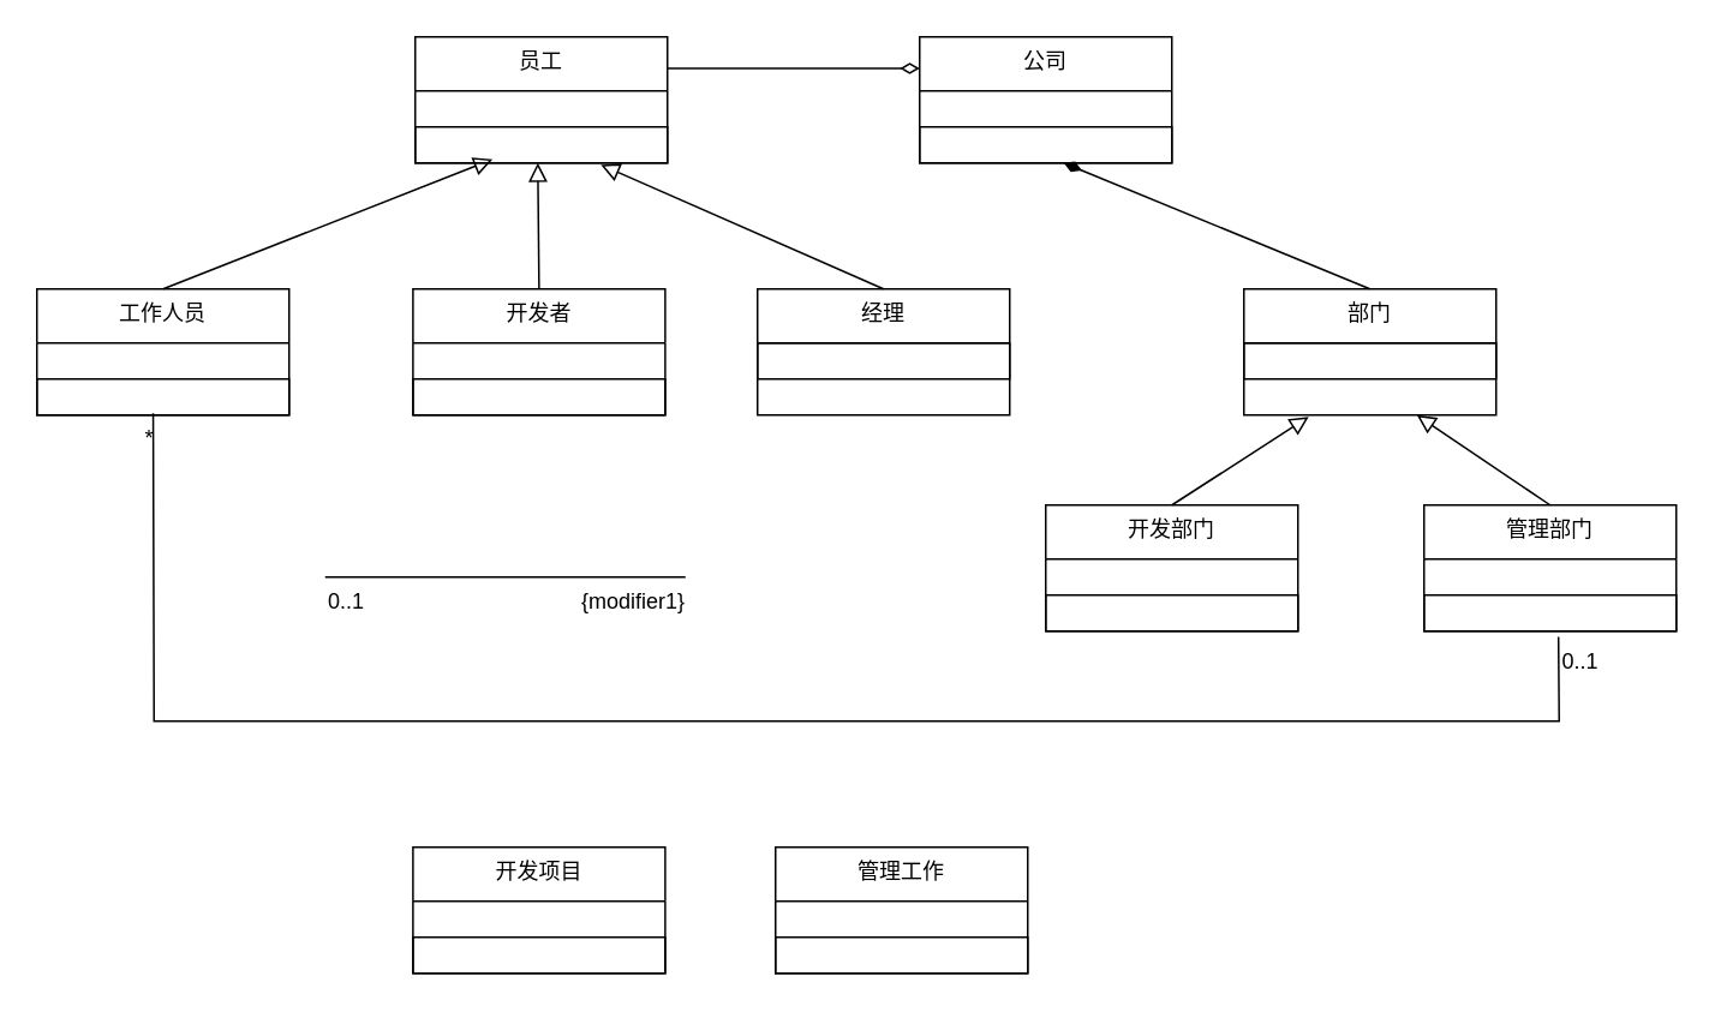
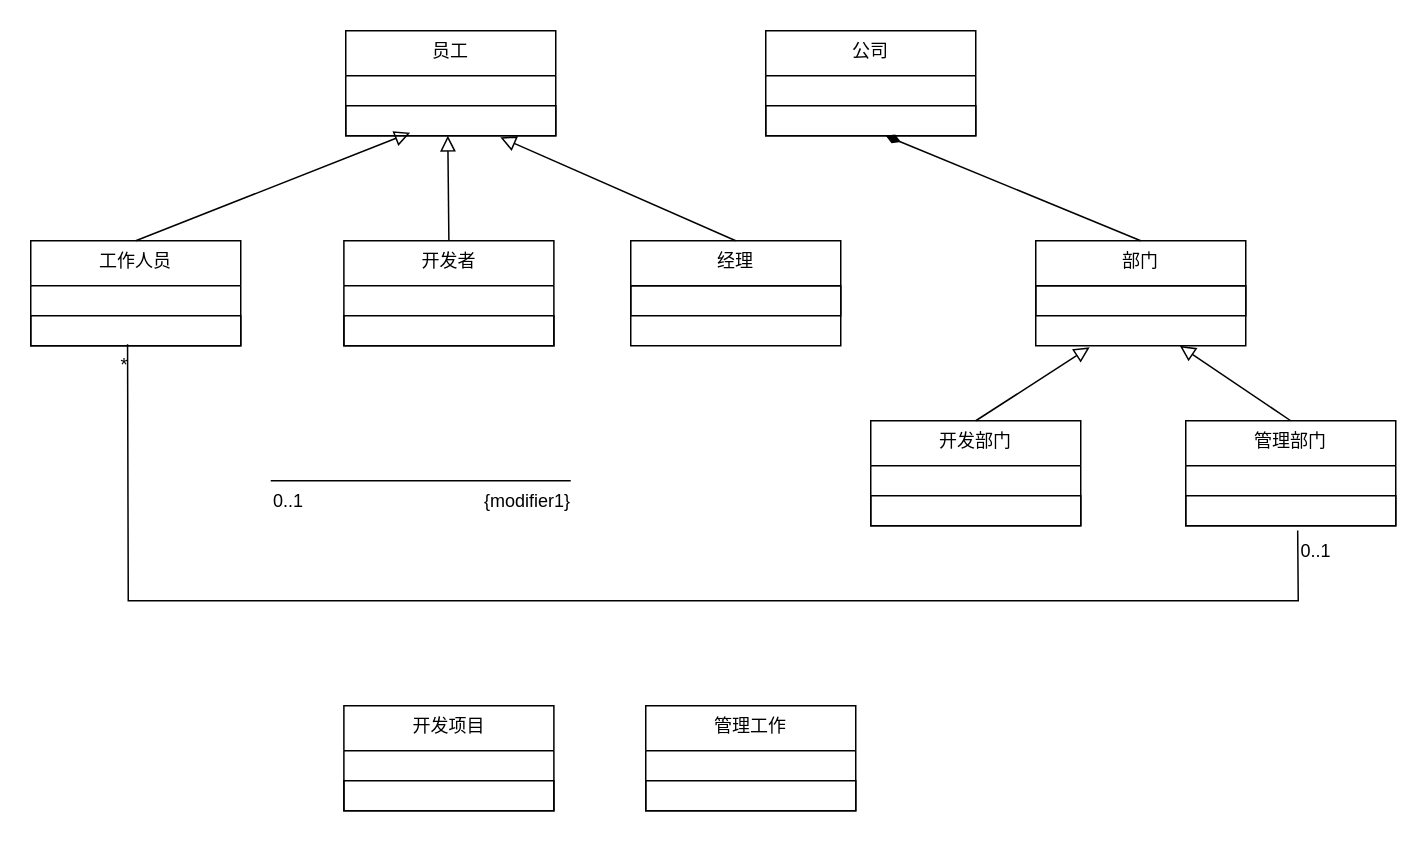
  <mxCell id="0" />
  <mxCell id="1" parent="0" />
  <mxCell id="2" value="员工" style="swimlane;fontStyle=0;align=center;verticalAlign=top;childLayout=stackLayout;horizontal=1;startSize=30;horizontalStack=0;resizeParent=1;resizeParentMax=0;resizeLast=0;collapsible=0;marginBottom=0;html=1;whiteSpace=wrap;" parent="1" vertex="1"><mxGeometry x="230" y="20" width="140" height="70" as="geometry" /></mxCell>
  <mxCell id="3" value="&amp;nbsp;" style="text;html=1;strokeColor=none;fillColor=none;align=center;verticalAlign=middle;spacingLeft=4;spacingRight=4;overflow=hidden;rotatable=0;points=[[0,0.5],[1,0.5]];portConstraint=eastwest;whiteSpace=wrap;" parent="2" vertex="1"><mxGeometry y="30" width="140" height="20" as="geometry" /></mxCell>
  <mxCell id="4" value="&amp;nbsp;" style="text;html=1;strokeColor=default;fillColor=none;align=left;verticalAlign=middle;spacingLeft=4;spacingRight=4;overflow=hidden;rotatable=0;points=[[0,0.5],[1,0.5]];portConstraint=eastwest;whiteSpace=wrap;" parent="2" vertex="1"><mxGeometry y="50" width="140" height="20" as="geometry" /></mxCell>
  <mxCell id="5" value="公司" style="swimlane;fontStyle=0;align=center;verticalAlign=top;childLayout=stackLayout;horizontal=1;startSize=30;horizontalStack=0;resizeParent=1;resizeParentMax=0;resizeLast=0;collapsible=0;marginBottom=0;html=1;whiteSpace=wrap;" parent="1" vertex="1"><mxGeometry x="510" y="20" width="140" height="70" as="geometry" /></mxCell>
  <mxCell id="6" value="&amp;nbsp;" style="text;html=1;strokeColor=none;fillColor=none;align=center;verticalAlign=middle;spacingLeft=4;spacingRight=4;overflow=hidden;rotatable=0;points=[[0,0.5],[1,0.5]];portConstraint=eastwest;whiteSpace=wrap;" parent="5" vertex="1"><mxGeometry y="30" width="140" height="20" as="geometry" /></mxCell>
  <mxCell id="7" value="&amp;nbsp;" style="text;html=1;strokeColor=default;fillColor=none;align=left;verticalAlign=middle;spacingLeft=4;spacingRight=4;overflow=hidden;rotatable=0;points=[[0,0.5],[1,0.5]];portConstraint=eastwest;whiteSpace=wrap;" parent="5" vertex="1"><mxGeometry y="50" width="140" height="20" as="geometry" /></mxCell>
  <mxCell id="8" value="开发项目" style="swimlane;fontStyle=0;align=center;verticalAlign=top;childLayout=stackLayout;horizontal=1;startSize=30;horizontalStack=0;resizeParent=1;resizeParentMax=0;resizeLast=0;collapsible=0;marginBottom=0;html=1;whiteSpace=wrap;" parent="1" vertex="1"><mxGeometry x="228.76" y="470" width="140" height="70" as="geometry" /></mxCell>
  <mxCell id="9" value="&amp;nbsp;" style="text;html=1;strokeColor=none;fillColor=none;align=center;verticalAlign=middle;spacingLeft=4;spacingRight=4;overflow=hidden;rotatable=0;points=[[0,0.5],[1,0.5]];portConstraint=eastwest;whiteSpace=wrap;" parent="8" vertex="1"><mxGeometry y="30" width="140" height="20" as="geometry" /></mxCell>
  <mxCell id="10" value="&amp;nbsp;" style="text;html=1;strokeColor=default;fillColor=none;align=left;verticalAlign=middle;spacingLeft=4;spacingRight=4;overflow=hidden;rotatable=0;points=[[0,0.5],[1,0.5]];portConstraint=eastwest;whiteSpace=wrap;" parent="8" vertex="1"><mxGeometry y="50" width="140" height="20" as="geometry" /></mxCell>
  <mxCell id="11" value="部门" style="swimlane;fontStyle=0;align=center;verticalAlign=top;childLayout=stackLayout;horizontal=1;startSize=30;horizontalStack=0;resizeParent=1;resizeParentMax=0;resizeLast=0;collapsible=0;marginBottom=0;html=1;whiteSpace=wrap;" parent="1" vertex="1"><mxGeometry x="690" y="160" width="140" height="70" as="geometry" /></mxCell>
  <mxCell id="12" value="&amp;nbsp;" style="text;html=1;strokeColor=default;fillColor=none;align=center;verticalAlign=middle;spacingLeft=4;spacingRight=4;overflow=hidden;rotatable=0;points=[[0,0.5],[1,0.5]];portConstraint=eastwest;whiteSpace=wrap;" parent="11" vertex="1"><mxGeometry y="30" width="140" height="20" as="geometry" /></mxCell>
  <mxCell id="13" value="&amp;nbsp;" style="text;html=1;strokeColor=none;fillColor=none;align=left;verticalAlign=middle;spacingLeft=4;spacingRight=4;overflow=hidden;rotatable=0;points=[[0,0.5],[1,0.5]];portConstraint=eastwest;whiteSpace=wrap;" parent="11" vertex="1"><mxGeometry y="50" width="140" height="20" as="geometry" /></mxCell>
  <mxCell id="14" value="工作人员" style="swimlane;fontStyle=0;align=center;verticalAlign=top;childLayout=stackLayout;horizontal=1;startSize=30;horizontalStack=0;resizeParent=1;resizeParentMax=0;resizeLast=0;collapsible=0;marginBottom=0;html=1;whiteSpace=wrap;" parent="1" vertex="1"><mxGeometry x="20" y="160" width="140" height="70" as="geometry" /></mxCell>
  <mxCell id="15" value="&amp;nbsp;" style="text;html=1;strokeColor=none;fillColor=none;align=center;verticalAlign=middle;spacingLeft=4;spacingRight=4;overflow=hidden;rotatable=0;points=[[0,0.5],[1,0.5]];portConstraint=eastwest;whiteSpace=wrap;" parent="14" vertex="1"><mxGeometry y="30" width="140" height="20" as="geometry" /></mxCell>
  <mxCell id="16" value="&amp;nbsp;" style="text;html=1;strokeColor=default;fillColor=none;align=left;verticalAlign=middle;spacingLeft=4;spacingRight=4;overflow=hidden;rotatable=0;points=[[0,0.5],[1,0.5]];portConstraint=eastwest;whiteSpace=wrap;" parent="14" vertex="1"><mxGeometry y="50" width="140" height="20" as="geometry" /></mxCell>
  <mxCell id="17" value="开发者" style="swimlane;fontStyle=0;align=center;verticalAlign=top;childLayout=stackLayout;horizontal=1;startSize=30;horizontalStack=0;resizeParent=1;resizeParentMax=0;resizeLast=0;collapsible=0;marginBottom=0;html=1;whiteSpace=wrap;" parent="1" vertex="1"><mxGeometry x="228.76" y="160" width="140" height="70" as="geometry" /></mxCell>
  <mxCell id="18" value="&amp;nbsp;" style="text;html=1;strokeColor=none;fillColor=none;align=center;verticalAlign=middle;spacingLeft=4;spacingRight=4;overflow=hidden;rotatable=0;points=[[0,0.5],[1,0.5]];portConstraint=eastwest;whiteSpace=wrap;" parent="17" vertex="1"><mxGeometry y="30" width="140" height="20" as="geometry" /></mxCell>
  <mxCell id="19" value="&amp;nbsp;" style="text;html=1;strokeColor=default;fillColor=none;align=left;verticalAlign=middle;spacingLeft=4;spacingRight=4;overflow=hidden;rotatable=0;points=[[0,0.5],[1,0.5]];portConstraint=eastwest;whiteSpace=wrap;" parent="17" vertex="1"><mxGeometry y="50" width="140" height="20" as="geometry" /></mxCell>
  <mxCell id="20" value="管理部门" style="swimlane;fontStyle=0;align=center;verticalAlign=top;childLayout=stackLayout;horizontal=1;startSize=30;horizontalStack=0;resizeParent=1;resizeParentMax=0;resizeLast=0;collapsible=0;marginBottom=0;html=1;whiteSpace=wrap;" parent="1" vertex="1"><mxGeometry x="790" y="280" width="140" height="70" as="geometry" /></mxCell>
  <mxCell id="21" value="&amp;nbsp;" style="text;html=1;strokeColor=none;fillColor=none;align=center;verticalAlign=middle;spacingLeft=4;spacingRight=4;overflow=hidden;rotatable=0;points=[[0,0.5],[1,0.5]];portConstraint=eastwest;whiteSpace=wrap;" parent="20" vertex="1"><mxGeometry y="30" width="140" height="20" as="geometry" /></mxCell>
  <mxCell id="22" value="&amp;nbsp;" style="text;html=1;strokeColor=default;fillColor=none;align=left;verticalAlign=middle;spacingLeft=4;spacingRight=4;overflow=hidden;rotatable=0;points=[[0,0.5],[1,0.5]];portConstraint=eastwest;whiteSpace=wrap;" parent="20" vertex="1"><mxGeometry y="50" width="140" height="20" as="geometry" /></mxCell>
  <mxCell id="23" value="管理工作" style="swimlane;fontStyle=0;align=center;verticalAlign=top;childLayout=stackLayout;horizontal=1;startSize=30;horizontalStack=0;resizeParent=1;resizeParentMax=0;resizeLast=0;collapsible=0;marginBottom=0;html=1;whiteSpace=wrap;" parent="1" vertex="1"><mxGeometry x="430" y="470" width="140" height="70" as="geometry" /></mxCell>
  <mxCell id="24" value="&amp;nbsp;" style="text;html=1;strokeColor=none;fillColor=none;align=center;verticalAlign=middle;spacingLeft=4;spacingRight=4;overflow=hidden;rotatable=0;points=[[0,0.5],[1,0.5]];portConstraint=eastwest;whiteSpace=wrap;" parent="23" vertex="1"><mxGeometry y="30" width="140" height="20" as="geometry" /></mxCell>
  <mxCell id="25" value="&amp;nbsp;" style="text;html=1;strokeColor=default;fillColor=none;align=left;verticalAlign=middle;spacingLeft=4;spacingRight=4;overflow=hidden;rotatable=0;points=[[0,0.5],[1,0.5]];portConstraint=eastwest;whiteSpace=wrap;" parent="23" vertex="1"><mxGeometry y="50" width="140" height="20" as="geometry" /></mxCell>
  <mxCell id="26" value="开发部门" style="swimlane;fontStyle=0;align=center;verticalAlign=top;childLayout=stackLayout;horizontal=1;startSize=30;horizontalStack=0;resizeParent=1;resizeParentMax=0;resizeLast=0;collapsible=0;marginBottom=0;html=1;whiteSpace=wrap;" parent="1" vertex="1"><mxGeometry x="580" y="280" width="140" height="70" as="geometry" /></mxCell>
  <mxCell id="27" value="&amp;nbsp;" style="text;html=1;strokeColor=none;fillColor=none;align=center;verticalAlign=middle;spacingLeft=4;spacingRight=4;overflow=hidden;rotatable=0;points=[[0,0.5],[1,0.5]];portConstraint=eastwest;whiteSpace=wrap;" parent="26" vertex="1"><mxGeometry y="30" width="140" height="20" as="geometry" /></mxCell>
  <mxCell id="28" value="&amp;nbsp;" style="text;html=1;strokeColor=default;fillColor=none;align=left;verticalAlign=middle;spacingLeft=4;spacingRight=4;overflow=hidden;rotatable=0;points=[[0,0.5],[1,0.5]];portConstraint=eastwest;whiteSpace=wrap;" parent="26" vertex="1"><mxGeometry y="50" width="140" height="20" as="geometry" /></mxCell>
  <mxCell id="29" value="经理" style="swimlane;fontStyle=0;align=center;verticalAlign=top;childLayout=stackLayout;horizontal=1;startSize=30;horizontalStack=0;resizeParent=1;resizeParentMax=0;resizeLast=0;collapsible=0;marginBottom=0;html=1;whiteSpace=wrap;" parent="1" vertex="1"><mxGeometry x="420" y="160" width="140" height="70" as="geometry" /></mxCell>
  <mxCell id="30" value="&amp;nbsp;" style="text;html=1;strokeColor=default;fillColor=none;align=center;verticalAlign=middle;spacingLeft=4;spacingRight=4;overflow=hidden;rotatable=0;points=[[0,0.5],[1,0.5]];portConstraint=eastwest;whiteSpace=wrap;" parent="29" vertex="1"><mxGeometry y="30" width="140" height="20" as="geometry" /></mxCell>
  <mxCell id="31" value="&amp;nbsp;" style="text;html=1;strokeColor=none;fillColor=none;align=left;verticalAlign=middle;spacingLeft=4;spacingRight=4;overflow=hidden;rotatable=0;points=[[0,0.5],[1,0.5]];portConstraint=eastwest;whiteSpace=wrap;" parent="29" vertex="1"><mxGeometry y="50" width="140" height="20" as="geometry" /></mxCell>
- <mxCell id="32" value="" style="endArrow=none;startArrow=diamondThin;endFill=0;startFill=0;html=1;verticalAlign=bottom;labelBackgroundColor=none;strokeWidth=1;startSize=8;endSize=8;rounded=0;exitX=0;exitY=0.25;exitDx=0;exitDy=0;entryX=1;entryY=0.25;entryDx=0;entryDy=0;" parent="1" source="5" target="2" edge="1"><mxGeometry width="160" relative="1" as="geometry"><mxPoint x="540" y="110" as="sourcePoint" /><mxPoint x="700" y="110" as="targetPoint" /></mxGeometry></mxCell>
  <mxCell id="33" value="" style="endArrow=block;html=1;rounded=0;align=center;verticalAlign=bottom;endFill=0;labelBackgroundColor=none;endSize=8;exitX=0.5;exitY=0;exitDx=0;exitDy=0;entryX=0.307;entryY=0.9;entryDx=0;entryDy=0;entryPerimeter=0;" parent="1" source="14" target="4" edge="1"><mxGeometry relative="1" as="geometry"><mxPoint x="290" y="190" as="sourcePoint" /><mxPoint x="450" y="190" as="targetPoint" /></mxGeometry></mxCell>
  <mxCell id="34" value="" style="resizable=0;html=1;align=center;verticalAlign=top;labelBackgroundColor=none;" parent="33" connectable="0" vertex="1"><mxGeometry relative="1" as="geometry" /></mxCell>
  <mxCell id="35" value="" style="endArrow=block;html=1;rounded=0;align=center;verticalAlign=bottom;endFill=0;labelBackgroundColor=none;endSize=8;exitX=0.5;exitY=0;exitDx=0;exitDy=0;entryX=0.486;entryY=1;entryDx=0;entryDy=0;entryPerimeter=0;" parent="1" source="17" target="4" edge="1"><mxGeometry relative="1" as="geometry"><mxPoint x="460" y="140" as="sourcePoint" /><mxPoint x="620" y="140" as="targetPoint" /></mxGeometry></mxCell>
  <mxCell id="36" value="" style="resizable=0;html=1;align=center;verticalAlign=top;labelBackgroundColor=none;" parent="35" connectable="0" vertex="1"><mxGeometry relative="1" as="geometry" /></mxCell>
  <mxCell id="37" value="" style="endArrow=block;html=1;rounded=0;align=center;verticalAlign=bottom;endFill=0;labelBackgroundColor=none;endSize=8;entryX=0.736;entryY=1.05;entryDx=0;entryDy=0;entryPerimeter=0;exitX=0.5;exitY=0;exitDx=0;exitDy=0;" parent="1" source="29" target="4" edge="1"><mxGeometry relative="1" as="geometry"><mxPoint x="490" y="140" as="sourcePoint" /><mxPoint x="690" y="180" as="targetPoint" /></mxGeometry></mxCell>
  <mxCell id="38" value="" style="resizable=0;html=1;align=center;verticalAlign=top;labelBackgroundColor=none;" parent="37" connectable="0" vertex="1"><mxGeometry relative="1" as="geometry"><mxPoint x="-61" as="offset" /></mxGeometry></mxCell>
  <mxCell id="39" value="" style="endArrow=none;startArrow=diamondThin;endFill=0;startFill=1;html=1;verticalAlign=bottom;labelBackgroundColor=none;strokeWidth=1;startSize=8;endSize=8;rounded=0;entryX=0.5;entryY=0;entryDx=0;entryDy=0;" parent="1" target="11" edge="1"><mxGeometry width="160" relative="1" as="geometry"><mxPoint x="590" y="90" as="sourcePoint" /><mxPoint x="670" y="270" as="targetPoint" /></mxGeometry></mxCell>
  <mxCell id="40" value="" style="endArrow=block;html=1;rounded=0;align=center;verticalAlign=bottom;endFill=0;labelBackgroundColor=none;endSize=8;entryX=0.257;entryY=1.05;entryDx=0;entryDy=0;entryPerimeter=0;exitX=0.5;exitY=0;exitDx=0;exitDy=0;" parent="1" source="26" target="13" edge="1"><mxGeometry relative="1" as="geometry"><mxPoint x="547" y="419" as="sourcePoint" /><mxPoint x="390" y="350" as="targetPoint" /></mxGeometry></mxCell>
  <mxCell id="41" value="" style="resizable=0;html=1;align=center;verticalAlign=top;labelBackgroundColor=none;" parent="40" connectable="0" vertex="1"><mxGeometry relative="1" as="geometry"><mxPoint x="-61" as="offset" /></mxGeometry></mxCell>
  <mxCell id="42" value="" style="endArrow=block;html=1;rounded=0;align=center;verticalAlign=bottom;endFill=0;labelBackgroundColor=none;endSize=8;entryX=0.686;entryY=1;entryDx=0;entryDy=0;entryPerimeter=0;exitX=0.5;exitY=0;exitDx=0;exitDy=0;" parent="1" source="20" target="13" edge="1"><mxGeometry relative="1" as="geometry"><mxPoint x="627" y="479" as="sourcePoint" /><mxPoint x="470" y="410" as="targetPoint" /></mxGeometry></mxCell>
  <mxCell id="43" value="" style="resizable=0;html=1;align=center;verticalAlign=top;labelBackgroundColor=none;" parent="42" connectable="0" vertex="1"><mxGeometry relative="1" as="geometry"><mxPoint x="-61" as="offset" /></mxGeometry></mxCell>
  <mxCell id="44" value="" style="endArrow=none;html=1;rounded=0;align=center;verticalAlign=top;endFill=0;labelBackgroundColor=none;entryX=0.461;entryY=0.947;entryDx=0;entryDy=0;entryPerimeter=0;exitX=0.533;exitY=1.158;exitDx=0;exitDy=0;exitPerimeter=0;" parent="1" source="22" target="16" edge="1"><mxGeometry relative="1" as="geometry"><mxPoint x="120" y="330" as="sourcePoint" /><mxPoint x="320" y="330" as="targetPoint" /><Array as="points"><mxPoint x="865" y="400" /><mxPoint x="85" y="400" /></Array></mxGeometry></mxCell>
  <mxCell id="45" value="0..1" style="resizable=0;html=1;align=left;verticalAlign=top;labelBackgroundColor=none;" parent="44" connectable="0" vertex="1"><mxGeometry x="-1" relative="1" as="geometry" /></mxCell>
  <mxCell id="46" value="" style="resizable=0;html=1;align=right;verticalAlign=bottom;labelBackgroundColor=none;" parent="44" connectable="0" vertex="1"><mxGeometry x="1" relative="1" as="geometry" /></mxCell>
  <mxCell id="47" value="*" style="resizable=0;html=1;align=right;verticalAlign=top;labelBackgroundColor=none;" parent="44" connectable="0" vertex="1"><mxGeometry x="1" relative="1" as="geometry" /></mxCell>
  <mxCell id="48" value="" style="endArrow=none;html=1;rounded=0;align=center;verticalAlign=top;endFill=0;labelBackgroundColor=none;" edge="1" parent="1"><mxGeometry relative="1" as="geometry"><mxPoint x="180" y="320" as="sourcePoint" /><mxPoint x="380" y="320" as="targetPoint" /></mxGeometry></mxCell>
  <mxCell id="49" value="" style="resizable=0;html=1;align=left;verticalAlign=bottom;labelBackgroundColor=none;" connectable="0" vertex="1" parent="48"><mxGeometry x="-1" relative="1" as="geometry" /></mxCell>
  <mxCell id="50" value="0..1" style="resizable=0;html=1;align=left;verticalAlign=top;labelBackgroundColor=none;" connectable="0" vertex="1" parent="48"><mxGeometry x="-1" relative="1" as="geometry" /></mxCell>
  <mxCell id="51" value="" style="resizable=0;html=1;align=right;verticalAlign=bottom;labelBackgroundColor=none;" connectable="0" vertex="1" parent="48"><mxGeometry x="1" relative="1" as="geometry" /></mxCell>
  <mxCell id="52" value="{modifier1}" style="resizable=0;html=1;align=right;verticalAlign=top;labelBackgroundColor=none;" connectable="0" vertex="1" parent="48"><mxGeometry x="1" relative="1" as="geometry" /></mxCell>
